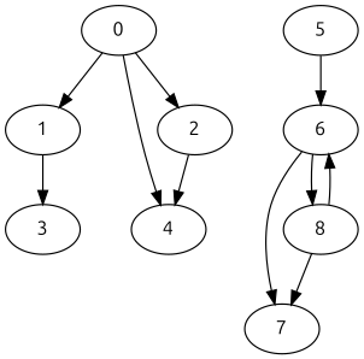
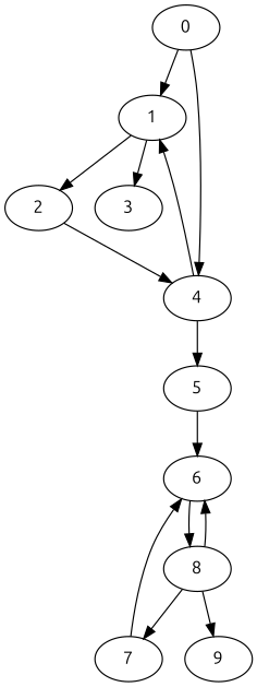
  digraph {
    fontname=Ubuntu
    node [fontname=Ubuntu]
    edge [fontname=Ubuntu]
    0
    1
    4
    2
    3
    5
    6
    7
    8
+   9
    0 -> 1
    0 -> 4
-   0 -> 2
+   1 -> 2
    1 -> 3
+   4 -> 1
+   4 -> 5
    2 -> 4
    5 -> 6
-   6 -> 7
+   7 -> 6
    6 -> 8
    8 -> 6
    8 -> 7
+   8 -> 9
  }
